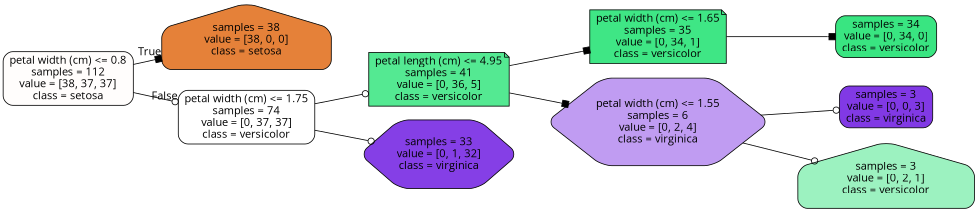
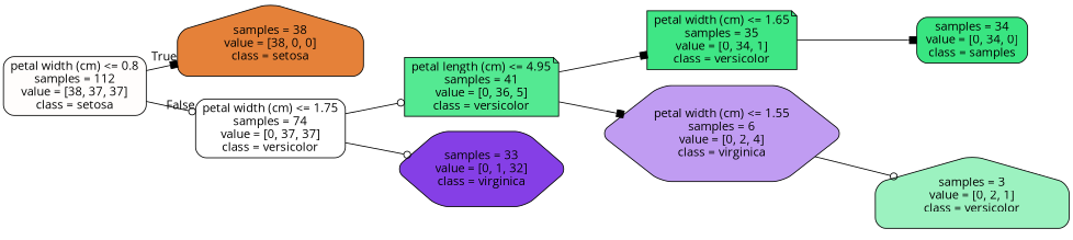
  digraph {
    fontname="Open Sans"
    rankdir=LR
    node [color=black fontname="Open Sans" shape=box style="filled, rounded"]
    edge [arrowhead=odot fontname="Open Sans"]
    n1 [fillcolor="#fffdfc" label="petal width (cm) <= 0.8\nsamples = 112\nvalue = [38, 37, 37]\nclass = setosa"]
    n2 [fillcolor="#e58139" label="samples = 38\nvalue = [38, 0, 0]\nclass = setosa" shape=house]
    n3 [fillcolor="#ffffff" label="petal width (cm) <= 1.75\nsamples = 74\nvalue = [0, 37, 37]\nclass = versicolor"]
    n4 [fillcolor="#54e992" label="petal length (cm) <= 4.95\nsamples = 41\nvalue = [0, 36, 5]\nclass = versicolor" shape=note]
    n5 [fillcolor="#853fe6" label="samples = 33\nvalue = [0, 1, 32]\nclass = virginica" shape=hexagon]
    n6 [fillcolor="#3fe685" label="petal width (cm) <= 1.65\nsamples = 35\nvalue = [0, 34, 1]\nclass = versicolor" shape=note]
    n7 [fillcolor="#c09cf2" label="petal width (cm) <= 1.55\nsamples = 6\nvalue = [0, 2, 4]\nclass = virginica" shape=hexagon]
-   n8 [fillcolor="#39e581" label="samples = 34\nvalue = [0, 34, 0]\nclass = versicolor"]
-   n9 [fillcolor="#8139e5" label="samples = 3\nvalue = [0, 0, 3]\nclass = virginica"]
+   n8 [fillcolor="#39e581" label="samples = 34\nvalue = [0, 34, 0]\nclass = samples"]
    n10 [fillcolor="#9cf2c0" label="samples = 3\nvalue = [0, 2, 1]\nclass = versicolor" shape=house]
    n1 -> n2 [arrowhead=box headlabel=True labelangle=45 labeldistance=2.5]
    n1 -> n3 [headlabel=False labelangle=-45 labeldistance=2.5]
    n3 -> n4
    n3 -> n5
    n4 -> n6 [arrowhead=box]
    n4 -> n7 [arrowhead=box]
    n6 -> n8 [arrowhead=box]
-   n7 -> n9
    n7 -> n10
  }
